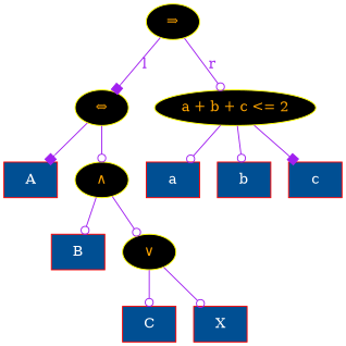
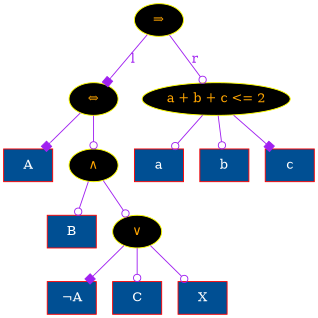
  digraph {
    node [color=red fillcolor="#004f93" fontcolor=white shape=box style=filled]
    edge [color=purple fontcolor=purple arrowhead=odot]
    n1 [label=A]
+   n2 [label="¬A"]
    n3 [label=B]
    n4 [label=C]
    n5 [label=X]
    n6 [label=a]
    n7 [label=b]
    n8 [label=c]
    n9 [color=yellow fillcolor=black fontcolor=orange label="∨" shape=""]
    n10 [color=yellow fillcolor=black fontcolor=orange label="∧" shape=""]
    n11 [color=yellow fillcolor=black fontcolor=orange label="⇔" shape=""]
    n12 [color=yellow fillcolor=black fontcolor=orange label="a + b + c <= 2" shape=""]
    n13 [color=yellow fillcolor=black fontcolor=orange label="⇒" shape=""]
+   n9 -> n2 [arrowhead=box]
    n9 -> n4
    n9 -> n5
    n10 -> n3
    n10 -> n9
    n11 -> n1 [arrowhead=box]
    n11 -> n10
    n12 -> n6
    n12 -> n7
    n12 -> n8 [arrowhead=box]
    n13 -> n11 [label=l arrowhead=box]
    n13 -> n12 [label=r]
  }
